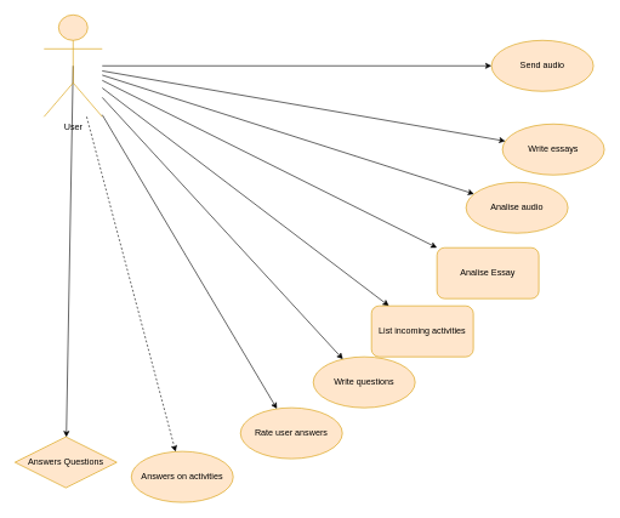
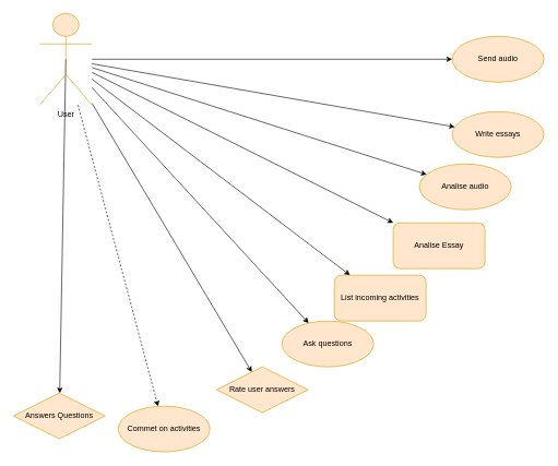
  <mxCell id="0" />
  <mxCell id="1" parent="0" />
  <mxCell id="2" style="rounded=0;orthogonalLoop=1;jettySize=auto;html=1;" edge="1" parent="1" source="11" target="19"><mxGeometry relative="1" as="geometry" /></mxCell>
  <mxCell id="3" style="edgeStyle=none;rounded=0;orthogonalLoop=1;jettySize=auto;html=1;dashed=1;" edge="1" parent="1" source="11" target="17"><mxGeometry relative="1" as="geometry" /></mxCell>
  <mxCell id="4" style="edgeStyle=none;rounded=0;orthogonalLoop=1;jettySize=auto;html=1;exitX=0.5;exitY=0.5;exitDx=0;exitDy=0;exitPerimeter=0;" edge="1" parent="1" source="11" target="18"><mxGeometry relative="1" as="geometry" /></mxCell>
  <mxCell id="5" style="edgeStyle=none;rounded=0;orthogonalLoop=1;jettySize=auto;html=1;" edge="1" parent="1" source="11" target="16"><mxGeometry relative="1" as="geometry" /></mxCell>
  <mxCell id="6" style="edgeStyle=none;rounded=0;orthogonalLoop=1;jettySize=auto;html=1;" edge="1" parent="1" source="11" target="20"><mxGeometry relative="1" as="geometry" /></mxCell>
  <mxCell id="7" style="edgeStyle=none;rounded=0;orthogonalLoop=1;jettySize=auto;html=1;" edge="1" parent="1" source="11" target="15"><mxGeometry relative="1" as="geometry" /></mxCell>
  <mxCell id="8" style="edgeStyle=none;rounded=0;orthogonalLoop=1;jettySize=auto;html=1;" edge="1" parent="1" source="11" target="14"><mxGeometry relative="1" as="geometry" /></mxCell>
  <mxCell id="9" style="edgeStyle=none;rounded=0;orthogonalLoop=1;jettySize=auto;html=1;" edge="1" parent="1" source="11" target="13"><mxGeometry relative="1" as="geometry" /></mxCell>
  <mxCell id="10" style="edgeStyle=none;rounded=0;orthogonalLoop=1;jettySize=auto;html=1;" edge="1" parent="1" source="11" target="12"><mxGeometry relative="1" as="geometry" /></mxCell>
  <mxCell id="11" value="User" style="shape=umlActor;verticalLabelPosition=bottom;verticalAlign=top;html=1;fillColor=#ffe6cc;strokeColor=#d79b00;" vertex="1" parent="1"><mxGeometry x="60" y="20" width="80" height="140" as="geometry" /></mxCell>
- <mxCell id="12" value="Send audio" style="ellipse;whiteSpace=wrap;html=1;fillColor=#ffe6cc;strokeColor=#d79b00;" vertex="1" parent="1"><mxGeometry x="675" y="55" width="140" height="70" as="geometry" /></mxCell>
+ <mxCell id="12" value="Send audio" style="ellipse;whiteSpace=wrap;html=1;fillColor=#ffe6cc;strokeColor=#d79b00;" vertex="1" parent="1"><mxGeometry x="690" y="55" width="140" height="70" as="geometry" /></mxCell>
  <mxCell id="13" value="Write essays" style="ellipse;whiteSpace=wrap;html=1;fillColor=#ffe6cc;strokeColor=#d79b00;" vertex="1" parent="1"><mxGeometry x="690" y="170" width="140" height="70" as="geometry" /></mxCell>
  <mxCell id="14" value="Analise audio" style="ellipse;whiteSpace=wrap;html=1;fillColor=#ffe6cc;strokeColor=#d79b00;" vertex="1" parent="1"><mxGeometry x="640" y="250" width="140" height="70" as="geometry" /></mxCell>
  <mxCell id="15" value="Analise Essay" style="whiteSpace=wrap;html=1;fillColor=#ffe6cc;strokeColor=#d79b00;rounded=1;" vertex="1" parent="1"><mxGeometry x="600" y="340" width="140" height="70" as="geometry" /></mxCell>
- <mxCell id="16" value="Write questions" style="ellipse;whiteSpace=wrap;html=1;fillColor=#ffe6cc;strokeColor=#d79b00;" vertex="1" parent="1"><mxGeometry x="430" y="490" width="140" height="70" as="geometry" /></mxCell>
- <mxCell id="17" value="Answers on activities" style="ellipse;whiteSpace=wrap;html=1;fillColor=#ffe6cc;strokeColor=#d79b00;" vertex="1" parent="1"><mxGeometry x="180" y="620" width="140" height="70" as="geometry" /></mxCell>
+ <mxCell id="16" value="Ask questions" style="ellipse;whiteSpace=wrap;html=1;fillColor=#ffe6cc;strokeColor=#d79b00;" vertex="1" parent="1"><mxGeometry x="430" y="490" width="140" height="70" as="geometry" /></mxCell>
+ <mxCell id="17" value="Commet on activities" style="ellipse;whiteSpace=wrap;html=1;fillColor=#ffe6cc;strokeColor=#d79b00;" vertex="1" parent="1"><mxGeometry x="180" y="620" width="140" height="70" as="geometry" /></mxCell>
  <mxCell id="18" value="Answers Questions" style="rhombus;whiteSpace=wrap;html=1;fillColor=#ffe6cc;strokeColor=#d79b00;" vertex="1" parent="1"><mxGeometry y="600" width="140" height="70" as="geometry" x="20" /></mxCell>
- <mxCell id="19" value="Rate user answers" style="ellipse;whiteSpace=wrap;html=1;fillColor=#ffe6cc;strokeColor=#d79b00;" vertex="1" parent="1"><mxGeometry x="330" y="560" width="140" height="70" as="geometry" /></mxCell>
+ <mxCell id="19" value="Rate user answers" style="rhombus;whiteSpace=wrap;html=1;fillColor=#ffe6cc;strokeColor=#d79b00;" vertex="1" parent="1"><mxGeometry x="330" y="560" width="140" height="70" as="geometry" /></mxCell>
  <mxCell id="20" value="List incoming activities" style="whiteSpace=wrap;html=1;fillColor=#ffe6cc;strokeColor=#d79b00;rounded=1;" vertex="1" parent="1"><mxGeometry x="510" y="420" width="140" height="70" as="geometry" /></mxCell>
